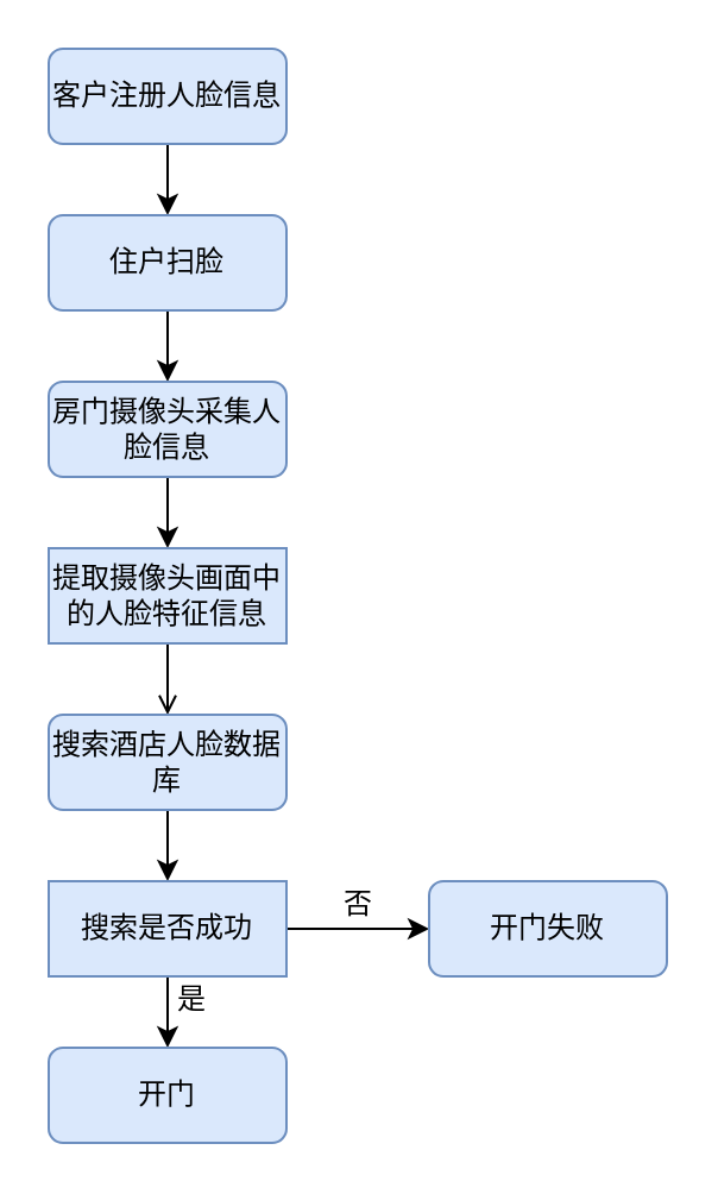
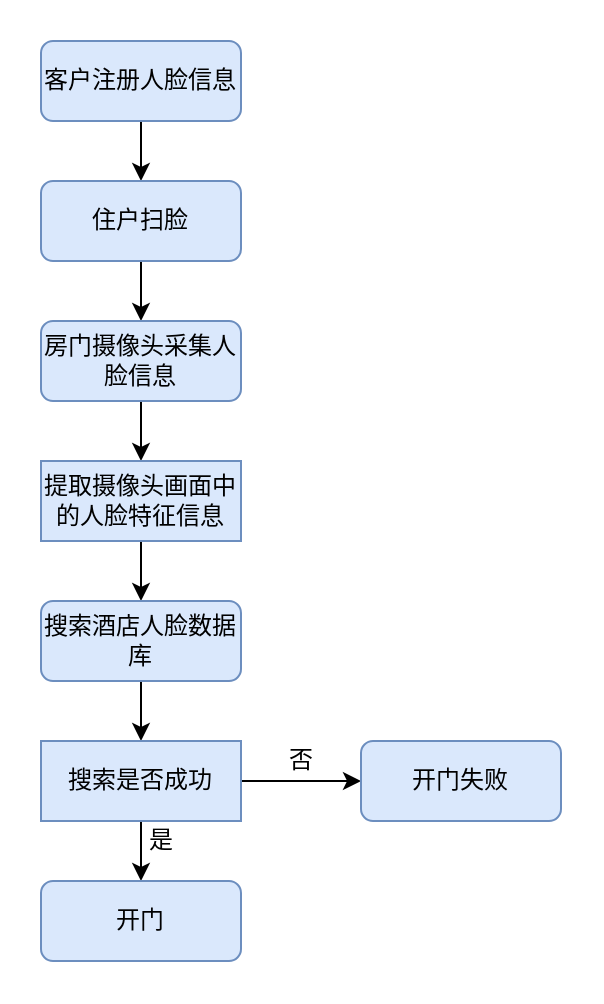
  <mxCell id="0" />
  <mxCell id="1" parent="0" />
  <mxCell id="2" style="edgeStyle=orthogonalEdgeStyle;rounded=0;orthogonalLoop=1;jettySize=auto;html=1;exitX=0.5;exitY=1;exitDx=0;exitDy=0;entryX=0.5;entryY=0;entryDx=0;entryDy=0;" parent="1" source="3" target="5" edge="1"><mxGeometry relative="1" as="geometry" /></mxCell>
  <mxCell id="3" value="&lt;font style=&quot;vertical-align: inherit&quot;&gt;&lt;font style=&quot;vertical-align: inherit&quot;&gt;&lt;font style=&quot;vertical-align: inherit&quot;&gt;&lt;font style=&quot;vertical-align: inherit&quot;&gt;&lt;font style=&quot;vertical-align: inherit&quot;&gt;&lt;font style=&quot;vertical-align: inherit&quot;&gt;&lt;font style=&quot;vertical-align: inherit&quot;&gt;&lt;font style=&quot;vertical-align: inherit&quot;&gt;&lt;font style=&quot;vertical-align: inherit&quot;&gt;&lt;font style=&quot;vertical-align: inherit&quot;&gt;&lt;font style=&quot;vertical-align: inherit&quot;&gt;&lt;font style=&quot;vertical-align: inherit&quot;&gt;&lt;font style=&quot;vertical-align: inherit&quot;&gt;&lt;font style=&quot;vertical-align: inherit&quot;&gt;&lt;font style=&quot;vertical-align: inherit&quot;&gt;&lt;font style=&quot;vertical-align: inherit&quot;&gt;&lt;font style=&quot;vertical-align: inherit&quot;&gt;&lt;font style=&quot;vertical-align: inherit&quot;&gt;客户注册人脸信息&lt;/font&gt;&lt;/font&gt;&lt;/font&gt;&lt;/font&gt;&lt;/font&gt;&lt;/font&gt;&lt;/font&gt;&lt;/font&gt;&lt;/font&gt;&lt;/font&gt;&lt;/font&gt;&lt;/font&gt;&lt;/font&gt;&lt;/font&gt;&lt;/font&gt;&lt;/font&gt;&lt;/font&gt;&lt;/font&gt;" style="rounded=1;whiteSpace=wrap;html=1;fontSize=12;glass=0;strokeWidth=1;shadow=0;fillColor=#dae8fc;strokeColor=#6c8ebf;" parent="1" vertex="1"><mxGeometry x="20" y="20" width="100" height="40" as="geometry" /></mxCell>
  <mxCell id="4" style="edgeStyle=orthogonalEdgeStyle;rounded=0;orthogonalLoop=1;jettySize=auto;html=1;exitX=0.5;exitY=1;exitDx=0;exitDy=0;entryX=0.5;entryY=0;entryDx=0;entryDy=0;" parent="1" source="5" target="7" edge="1"><mxGeometry relative="1" as="geometry" /></mxCell>
  <mxCell id="5" value="&lt;font style=&quot;vertical-align: inherit&quot;&gt;&lt;font style=&quot;vertical-align: inherit&quot;&gt;&lt;font style=&quot;vertical-align: inherit&quot;&gt;&lt;font style=&quot;vertical-align: inherit&quot;&gt;&lt;font style=&quot;vertical-align: inherit&quot;&gt;&lt;font style=&quot;vertical-align: inherit&quot;&gt;&lt;font style=&quot;vertical-align: inherit&quot;&gt;&lt;font style=&quot;vertical-align: inherit&quot;&gt;&lt;font style=&quot;vertical-align: inherit&quot;&gt;&lt;font style=&quot;vertical-align: inherit&quot;&gt;&lt;font style=&quot;vertical-align: inherit&quot;&gt;&lt;font style=&quot;vertical-align: inherit&quot;&gt;住户扫脸&lt;/font&gt;&lt;/font&gt;&lt;/font&gt;&lt;/font&gt;&lt;/font&gt;&lt;/font&gt;&lt;/font&gt;&lt;/font&gt;&lt;/font&gt;&lt;/font&gt;&lt;/font&gt;&lt;/font&gt;" style="rounded=1;whiteSpace=wrap;html=1;fontSize=12;glass=0;strokeWidth=1;shadow=0;fillColor=#dae8fc;strokeColor=#6c8ebf;" parent="1" vertex="1"><mxGeometry x="20" y="90" width="100" height="40" as="geometry" /></mxCell>
  <mxCell id="6" style="edgeStyle=orthogonalEdgeStyle;rounded=0;orthogonalLoop=1;jettySize=auto;html=1;exitX=0.5;exitY=1;exitDx=0;exitDy=0;entryX=0.5;entryY=0;entryDx=0;entryDy=0;" parent="1" source="7" target="9" edge="1"><mxGeometry relative="1" as="geometry" /></mxCell>
  <mxCell id="7" value="&lt;font style=&quot;vertical-align: inherit&quot;&gt;&lt;font style=&quot;vertical-align: inherit&quot;&gt;房门摄像头采集人脸信息&lt;/font&gt;&lt;/font&gt;" style="rounded=1;whiteSpace=wrap;html=1;fontSize=12;glass=0;strokeWidth=1;shadow=0;fillColor=#dae8fc;strokeColor=#6c8ebf;" parent="1" vertex="1"><mxGeometry x="20" y="160" width="100" height="40" as="geometry" /></mxCell>
- <mxCell id="8" style="edgeStyle=orthogonalEdgeStyle;rounded=0;orthogonalLoop=1;jettySize=auto;html=1;exitX=0.5;exitY=1;exitDx=0;exitDy=0;endArrow=open;" parent="1" source="9" target="11" edge="1"><mxGeometry relative="1" as="geometry" /></mxCell>
+ <mxCell id="8" style="edgeStyle=orthogonalEdgeStyle;rounded=0;orthogonalLoop=1;jettySize=auto;html=1;exitX=0.5;exitY=1;exitDx=0;exitDy=0;" parent="1" source="9" target="11" edge="1"><mxGeometry relative="1" as="geometry" /></mxCell>
  <mxCell id="9" value="&lt;font style=&quot;vertical-align: inherit&quot;&gt;&lt;font style=&quot;vertical-align: inherit&quot;&gt;提取摄像头画面中的人脸特征信息&lt;/font&gt;&lt;/font&gt;" style="whiteSpace=wrap;html=1;fontSize=12;glass=0;strokeWidth=1;shadow=0;fillColor=#dae8fc;strokeColor=#6c8ebf;rounded=0;" parent="1" vertex="1"><mxGeometry x="20" y="230" width="100" height="40" as="geometry" /></mxCell>
  <mxCell id="10" style="edgeStyle=orthogonalEdgeStyle;rounded=0;orthogonalLoop=1;jettySize=auto;html=1;exitX=0.5;exitY=1;exitDx=0;exitDy=0;entryX=0.5;entryY=0;entryDx=0;entryDy=0;" parent="1" source="11" target="14" edge="1"><mxGeometry relative="1" as="geometry" /></mxCell>
  <mxCell id="11" value="&lt;font style=&quot;vertical-align: inherit&quot;&gt;&lt;font style=&quot;vertical-align: inherit&quot;&gt;搜索酒店人脸数据库&lt;/font&gt;&lt;/font&gt;" style="rounded=1;whiteSpace=wrap;html=1;fontSize=12;glass=0;strokeWidth=1;shadow=0;fillColor=#dae8fc;strokeColor=#6c8ebf;" parent="1" vertex="1"><mxGeometry x="20" y="300" width="100" height="40" as="geometry" /></mxCell>
  <mxCell id="12" style="edgeStyle=orthogonalEdgeStyle;rounded=0;orthogonalLoop=1;jettySize=auto;html=1;" parent="1" source="14" target="15" edge="1"><mxGeometry relative="1" as="geometry" /></mxCell>
  <mxCell id="13" style="edgeStyle=orthogonalEdgeStyle;rounded=0;orthogonalLoop=1;jettySize=auto;html=1;exitX=1;exitY=0.5;exitDx=0;exitDy=0;" parent="1" source="14" target="17" edge="1"><mxGeometry relative="1" as="geometry" /></mxCell>
  <mxCell id="14" value="&lt;font style=&quot;vertical-align: inherit&quot;&gt;&lt;font style=&quot;vertical-align: inherit&quot;&gt;搜索是否成功&lt;/font&gt;&lt;/font&gt;" style="whiteSpace=wrap;html=1;fillColor=#dae8fc;strokeColor=#6c8ebf;rounded=0;" parent="1" vertex="1"><mxGeometry x="20" y="370" width="100" height="40" as="geometry" /></mxCell>
  <mxCell id="15" value="&lt;font style=&quot;vertical-align: inherit&quot;&gt;&lt;font style=&quot;vertical-align: inherit&quot;&gt;&lt;font style=&quot;vertical-align: inherit&quot;&gt;&lt;font style=&quot;vertical-align: inherit&quot;&gt;&lt;font style=&quot;vertical-align: inherit&quot;&gt;&lt;font style=&quot;vertical-align: inherit&quot;&gt;开门&lt;/font&gt;&lt;/font&gt;&lt;/font&gt;&lt;/font&gt;&lt;/font&gt;&lt;/font&gt;" style="rounded=1;whiteSpace=wrap;html=1;fontSize=12;glass=0;strokeWidth=1;shadow=0;fillColor=#dae8fc;strokeColor=#6c8ebf;" parent="1" vertex="1"><mxGeometry x="20" y="440" width="100" height="40" as="geometry" /></mxCell>
  <mxCell id="16" value="&lt;font style=&quot;vertical-align: inherit&quot;&gt;&lt;font style=&quot;vertical-align: inherit&quot;&gt;是&lt;/font&gt;&lt;/font&gt;" style="text;html=1;align=center;verticalAlign=middle;resizable=0;points=[];autosize=1;strokeColor=none;" parent="1" vertex="1"><mxGeometry x="65" y="410" width="30" height="20" as="geometry" /></mxCell>
  <mxCell id="17" value="&lt;font style=&quot;vertical-align: inherit&quot;&gt;&lt;font style=&quot;vertical-align: inherit&quot;&gt;&lt;font style=&quot;vertical-align: inherit&quot;&gt;&lt;font style=&quot;vertical-align: inherit&quot;&gt;&lt;font style=&quot;vertical-align: inherit&quot;&gt;&lt;font style=&quot;vertical-align: inherit&quot;&gt;&lt;font style=&quot;vertical-align: inherit&quot;&gt;&lt;font style=&quot;vertical-align: inherit&quot;&gt;&lt;font style=&quot;vertical-align: inherit&quot;&gt;&lt;font style=&quot;vertical-align: inherit&quot;&gt;开门失败&lt;/font&gt;&lt;/font&gt;&lt;/font&gt;&lt;/font&gt;&lt;/font&gt;&lt;/font&gt;&lt;/font&gt;&lt;/font&gt;&lt;/font&gt;&lt;/font&gt;" style="rounded=1;whiteSpace=wrap;html=1;fontSize=12;glass=0;strokeWidth=1;shadow=0;fillColor=#dae8fc;strokeColor=#6c8ebf;" parent="1" vertex="1"><mxGeometry x="180" y="370" width="100" height="40" as="geometry" /></mxCell>
  <mxCell id="18" value="&lt;font style=&quot;vertical-align: inherit&quot;&gt;&lt;font style=&quot;vertical-align: inherit&quot;&gt;否&lt;/font&gt;&lt;/font&gt;" style="text;html=1;align=center;verticalAlign=middle;resizable=0;points=[];autosize=1;strokeColor=none;" parent="1" vertex="1"><mxGeometry x="135" y="370" width="30" height="20" as="geometry" /></mxCell>
